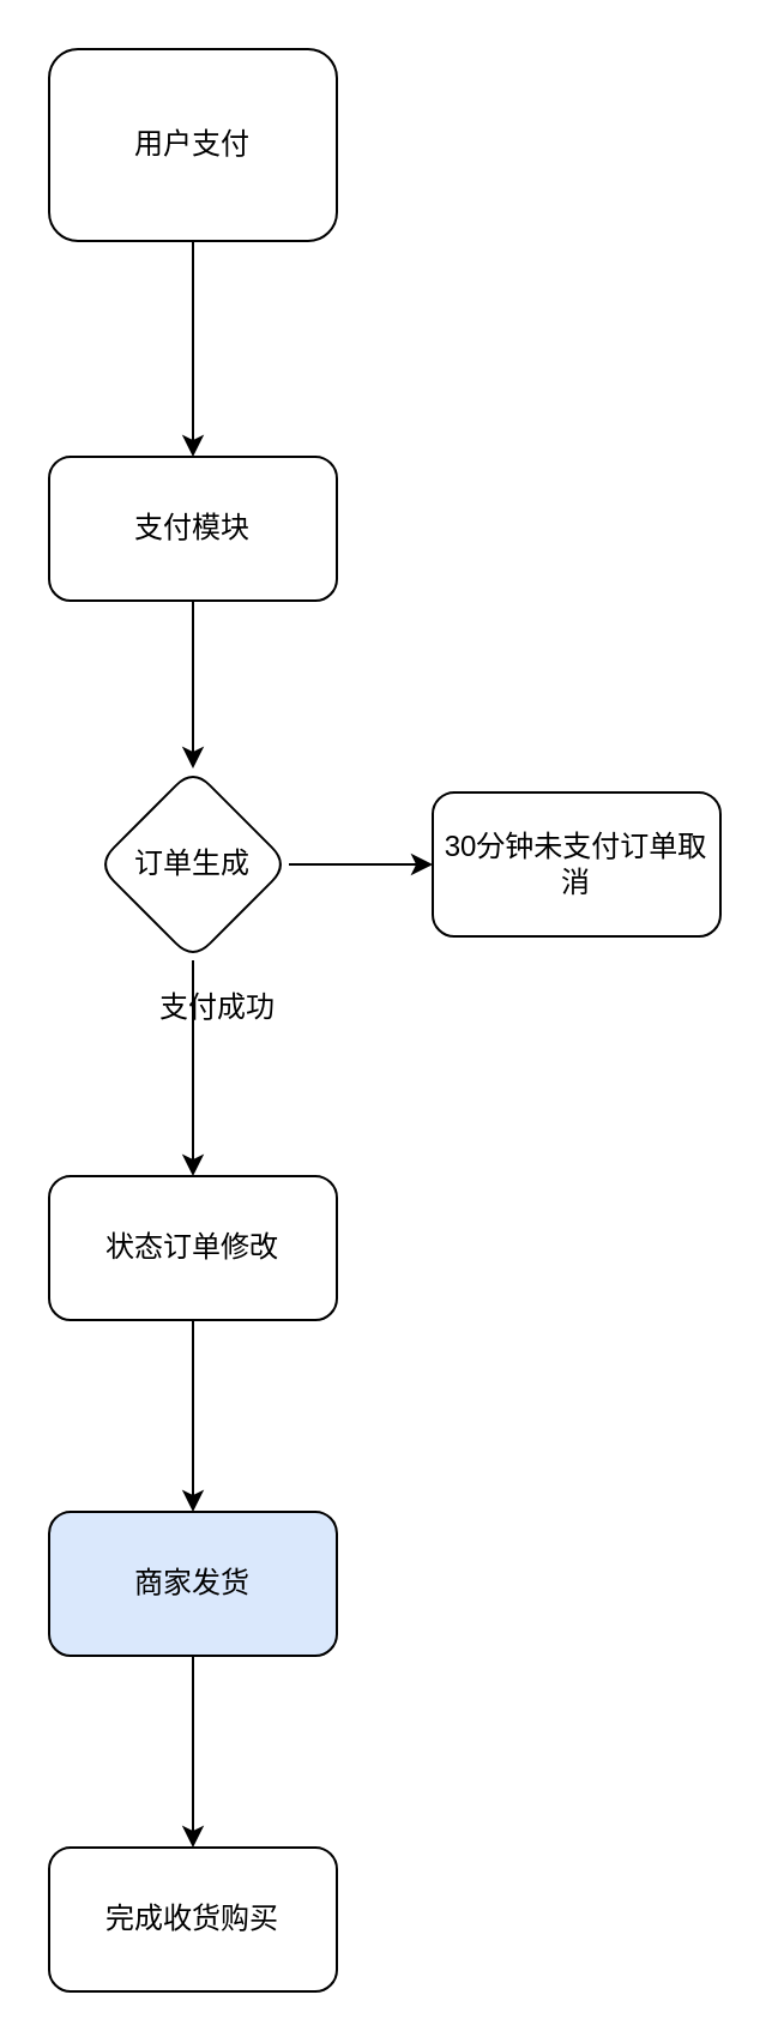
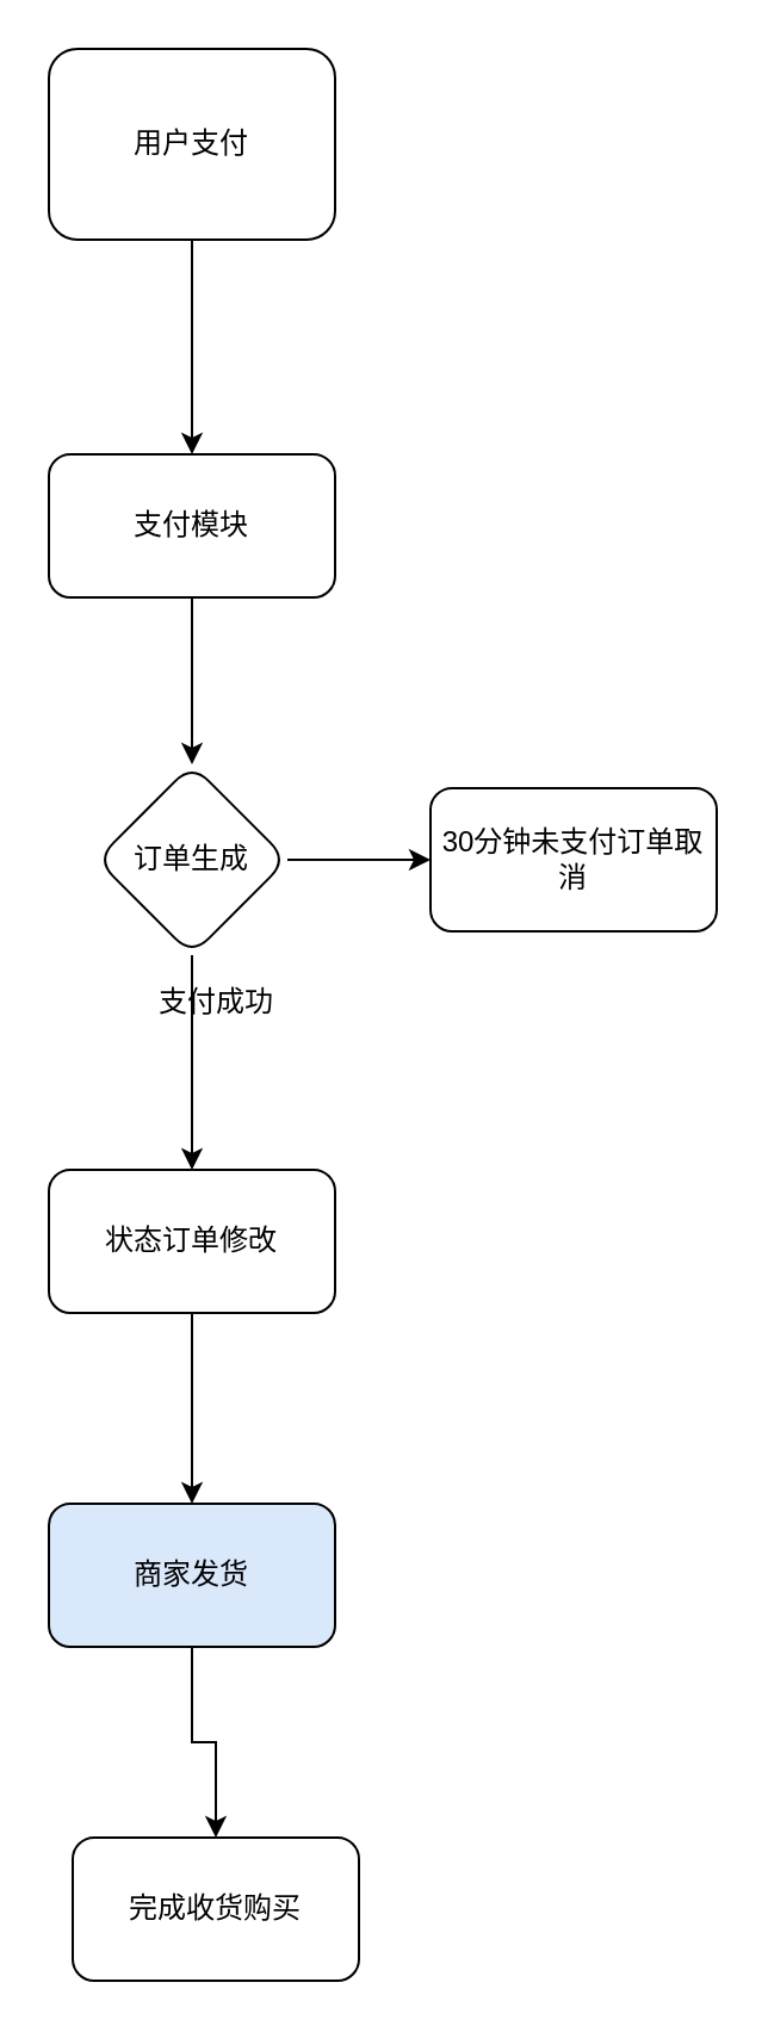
  <mxCell id="0" />
  <mxCell id="1" parent="0" />
  <mxCell id="2" value="" style="edgeStyle=orthogonalEdgeStyle;rounded=0;orthogonalLoop=1;jettySize=auto;html=1;" edge="1" parent="1" source="3" target="5"><mxGeometry relative="1" as="geometry" /></mxCell>
  <mxCell id="3" value="&lt;font&gt;&lt;font&gt;用户支付 &lt;/font&gt;&lt;font style=&quot;display: none !important;&quot;&gt;支付用户 &lt;/font&gt;&lt;/font&gt;&lt;font style=&quot;display: none !important;&quot;&gt;用户&lt;/font&gt;" style="rounded=1;whiteSpace=wrap;html=1;" vertex="1" parent="1"><mxGeometry x="20" y="20" width="120" height="80" as="geometry" /></mxCell>
  <mxCell id="4" value="" style="edgeStyle=orthogonalEdgeStyle;rounded=0;orthogonalLoop=1;jettySize=auto;html=1;" edge="1" parent="1" source="5" target="8"><mxGeometry relative="1" as="geometry" /></mxCell>
  <mxCell id="5" value="&lt;font&gt;&lt;font&gt;&lt;font&gt;&lt;font&gt;支付模块 &lt;/font&gt;&lt;font style=&quot;display: none !important;&quot;&gt;模块支付 &lt;/font&gt;&lt;/font&gt;&lt;/font&gt;&lt;/font&gt;&lt;font style=&quot;display: none !important;&quot;&gt;支付&lt;/font&gt;" style="whiteSpace=wrap;html=1;rounded=1;" vertex="1" parent="1"><mxGeometry x="20" y="190" width="120" height="60" as="geometry" /></mxCell>
  <mxCell id="6" value="" style="edgeStyle=orthogonalEdgeStyle;rounded=0;orthogonalLoop=1;jettySize=auto;html=1;" edge="1" parent="1" source="8" target="10"><mxGeometry relative="1" as="geometry" /></mxCell>
  <mxCell id="7" value="" style="edgeStyle=orthogonalEdgeStyle;rounded=0;orthogonalLoop=1;jettySize=auto;html=1;" edge="1" parent="1" source="8" target="12"><mxGeometry relative="1" as="geometry" /></mxCell>
  <mxCell id="8" value="&lt;font&gt;订单生成 &lt;/font&gt;&lt;font style=&quot;display: none !important;&quot;&gt;生成&lt;/font&gt;" style="rhombus;whiteSpace=wrap;html=1;rounded=1;" vertex="1" parent="1"><mxGeometry x="40" y="320" width="80" height="80" as="geometry" /></mxCell>
  <mxCell id="9" value="" style="edgeStyle=orthogonalEdgeStyle;rounded=0;orthogonalLoop=1;jettySize=auto;html=1;" edge="1" parent="1" source="10" target="14"><mxGeometry relative="1" as="geometry" /></mxCell>
  <mxCell id="10" value="&lt;font&gt;状态订单修改 &lt;/font&gt;&lt;font style=&quot;display: none !important;&quot;&gt;修改&lt;/font&gt;" style="whiteSpace=wrap;html=1;rounded=1;" vertex="1" parent="1"><mxGeometry x="20" y="490" width="120" height="60" as="geometry" /></mxCell>
  <mxCell id="11" value="&lt;font&gt;支付成功&lt;/font&gt;&lt;font style=&quot;display: none !important;&quot;&gt;正文&lt;/font&gt;" style="text;html=1;align=center;verticalAlign=middle;resizable=0;points=[];autosize=1;strokeColor=none;fillColor=none;" vertex="1" parent="1"><mxGeometry x="55" y="405" width="70" height="30" as="geometry" /></mxCell>
  <mxCell id="12" value="&lt;font&gt;30分钟未支付订单取消&lt;/font&gt;&lt;font style=&quot;display: none !important;&quot;&gt;3&lt;/font&gt;&lt;br&gt;&lt;font style=&quot;display: none !important;&quot;&gt;3&lt;/font&gt;" style="whiteSpace=wrap;html=1;rounded=1;" vertex="1" parent="1"><mxGeometry x="180" y="330" width="120" height="60" as="geometry" /></mxCell>
  <mxCell id="13" value="" style="edgeStyle=orthogonalEdgeStyle;rounded=0;orthogonalLoop=1;jettySize=auto;html=1;" edge="1" parent="1" source="14" target="15"><mxGeometry relative="1" as="geometry" /></mxCell>
  <mxCell id="14" value="&lt;font&gt;&lt;font&gt;商家&lt;/font&gt;&lt;font style=&quot;display: none !important;&quot;&gt;状态订单修改 &lt;/font&gt;&lt;/font&gt;&lt;font&gt;发货&lt;/font&gt;&lt;font style=&quot;display: none !important;&quot;&gt;修改&lt;/font&gt;" style="whiteSpace=wrap;html=1;rounded=1;fillColor=#dae8fc;" vertex="1" parent="1"><mxGeometry x="20" y="630" width="120" height="60" as="geometry" /></mxCell>
- <mxCell id="15" value="&lt;font&gt;完成收货购买 &lt;/font&gt;&lt;font style=&quot;display: none !important;&quot;&gt;收货&lt;/font&gt;" style="whiteSpace=wrap;html=1;rounded=1;" vertex="1" parent="1"><mxGeometry x="20" y="770" width="120" height="60" as="geometry" /></mxCell>
+ <mxCell id="15" value="&lt;font&gt;完成收货购买 &lt;/font&gt;&lt;font style=&quot;display: none !important;&quot;&gt;收货&lt;/font&gt;" style="whiteSpace=wrap;html=1;rounded=1;" vertex="1" parent="1"><mxGeometry x="30" y="770" width="120" height="60" as="geometry" /></mxCell>
